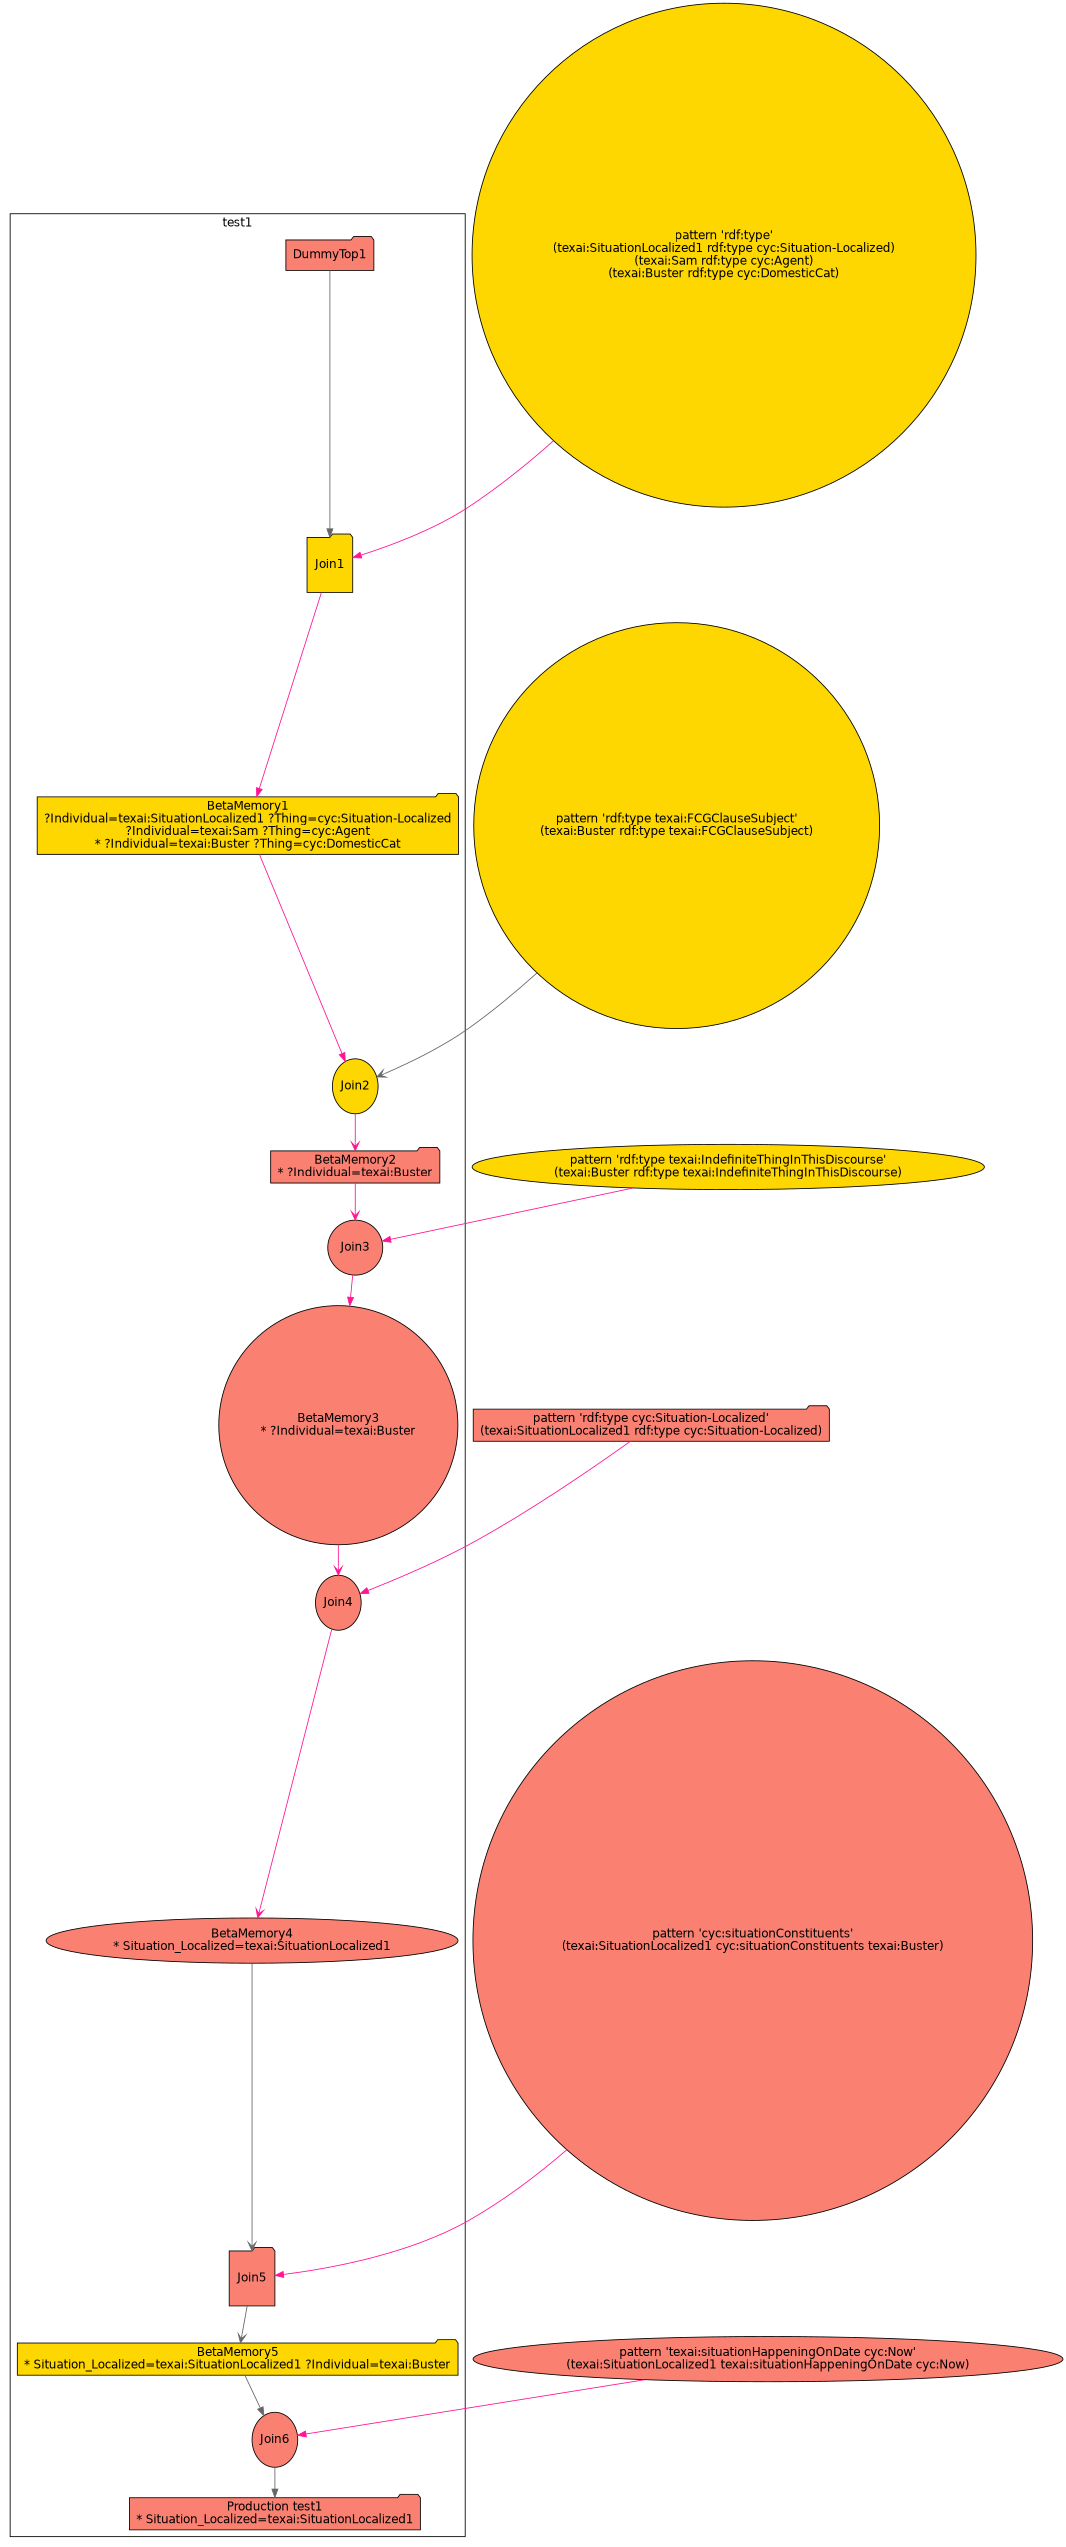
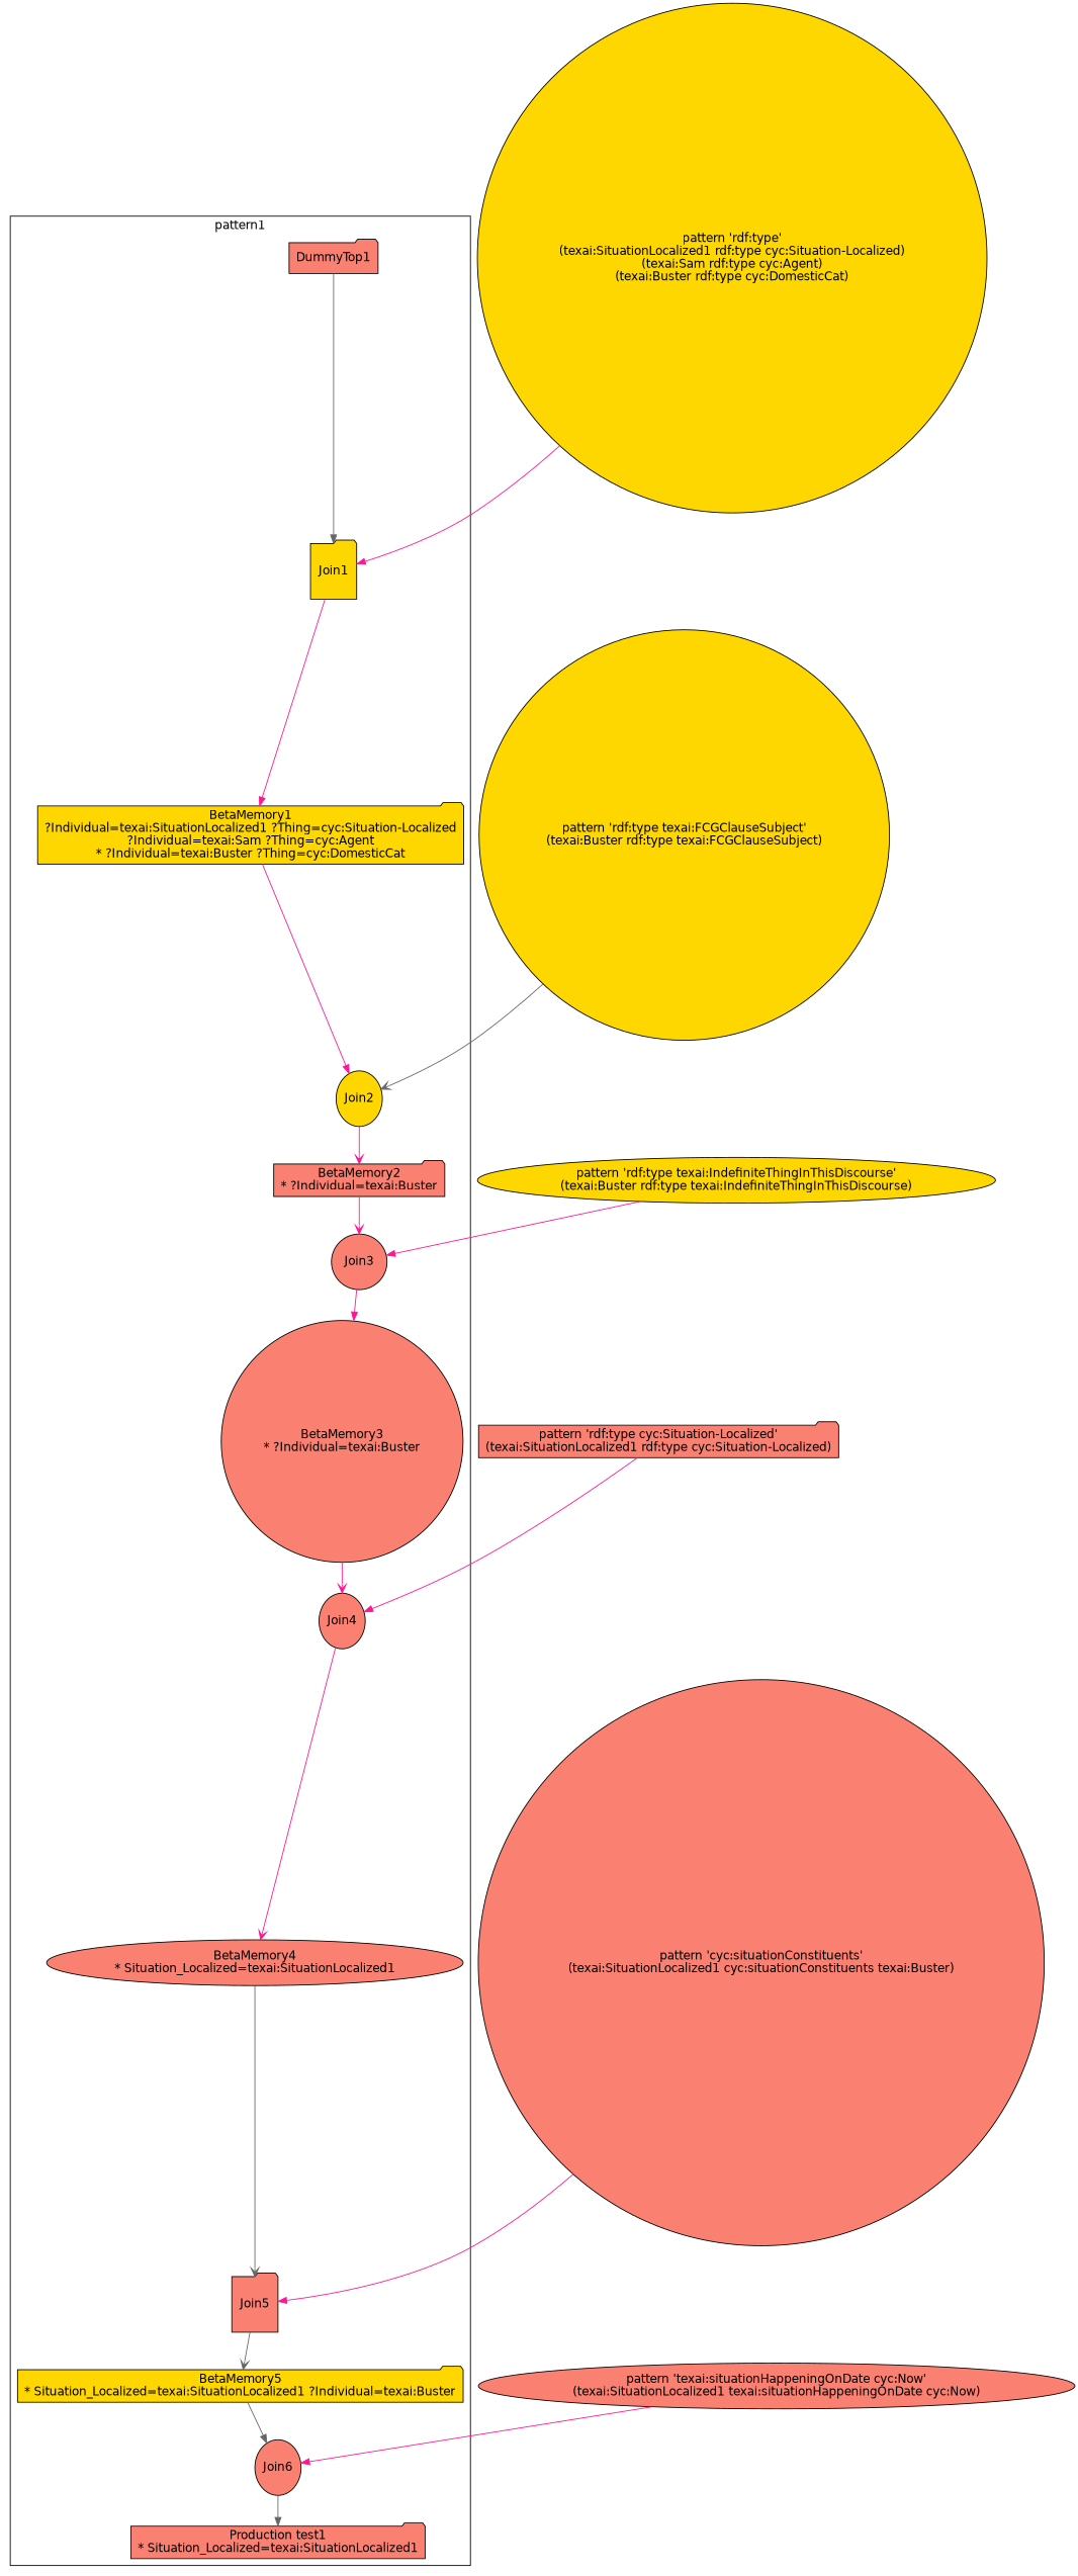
  digraph {
    fontname="DejaVu Sans"
    mincross=2.0
    node [fillcolor=salmon fontname="DejaVu Sans" shape=folder style=filled]
    edge [arrowhead=normal color=deeppink fontname="DejaVu Sans"]
    n1 [label=DummyTop1]
    n2 [fillcolor=gold fixedsize=true height=0.9 label=Join1]
    n3 [fillcolor=gold label="BetaMemory1\n?Individual=texai:SituationLocalized1 ?Thing=cyc:Situation-Localized\n?Individual=texai:Sam ?Thing=cyc:Agent\n* ?Individual=texai:Buster ?Thing=cyc:DomesticCat"]
    n4 [fillcolor=gold fixedsize=true height=0.9 label=Join2 shape=ellipse]
    n5 [label="BetaMemory2\n* ?Individual=texai:Buster"]
    n6 [fixedsize=true height=0.9 label=Join3 shape=circle]
    n7 [label="BetaMemory3\n* ?Individual=texai:Buster" shape=circle]
    n8 [fixedsize=true height=0.9 label=Join4 shape=ellipse]
    n9 [label="BetaMemory4\n* Situation_Localized=texai:SituationLocalized1" shape=ellipse]
    n10 [fixedsize=true height=0.9 label=Join5]
    n11 [fillcolor=gold label="BetaMemory5\n* Situation_Localized=texai:SituationLocalized1 ?Individual=texai:Buster"]
    n12 [fixedsize=true height=0.9 label=Join6 shape=ellipse]
    n13 [label="Production test1\n* Situation_Localized=texai:SituationLocalized1"]
    n14 [label="pattern 'cyc:situationConstituents'\n(texai:SituationLocalized1 cyc:situationConstituents texai:Buster)" shape=circle]
    n15 [fillcolor=gold label="pattern 'rdf:type'\n(texai:SituationLocalized1 rdf:type cyc:Situation-Localized)\n(texai:Sam rdf:type cyc:Agent)\n(texai:Buster rdf:type cyc:DomesticCat)" shape=circle]
    n16 [label="pattern 'rdf:type cyc:Situation-Localized'\n(texai:SituationLocalized1 rdf:type cyc:Situation-Localized)"]
    n17 [fillcolor=gold label="pattern 'rdf:type texai:FCGClauseSubject'\n(texai:Buster rdf:type texai:FCGClauseSubject)" shape=circle]
    n18 [fillcolor=gold label="pattern 'rdf:type texai:IndefiniteThingInThisDiscourse'\n(texai:Buster rdf:type texai:IndefiniteThingInThisDiscourse)" shape=ellipse]
    n19 [label="pattern 'texai:situationHappeningOnDate cyc:Now'\n(texai:SituationLocalized1 texai:situationHappeningOnDate cyc:Now)" shape=ellipse]
    subgraph cluster_1 {
-     label=test1
+     label=pattern1
      n1
      n2
      n3
      n4
      n5
      n6
      n7
      n8
      n9
      n10
      n11
      n12
      n13
    }
    n1 -> n2 [color=gray40]
    n2 -> n3
    n3 -> n4
    n4 -> n5 [arrowhead=vee]
    n5 -> n6 [arrowhead=vee]
    n6 -> n7
    n7 -> n8 [arrowhead=vee]
    n8 -> n9 [arrowhead=vee]
    n9 -> n10 [arrowhead=vee color=gray40]
    n10 -> n11 [arrowhead=vee color=gray40]
    n11 -> n12 [color=gray40]
    n12 -> n13 [color=gray40]
    n14 -> n10
    n15 -> n2
    n16 -> n8
    n17 -> n4 [arrowhead=vee color=gray40]
    n18 -> n6
    n19 -> n12
  }
